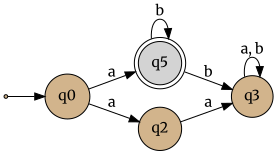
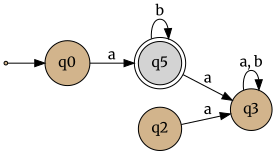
  digraph {
    fontname=Merriweather
    rankdir=LR
    node [fillcolor=tan fontname=Merriweather shape=circle style=filled]
    edge [fontname=Merriweather]
    inic [shape=point]
    q0
    n3 [fillcolor=lightgrey label=q5 shape=doublecircle]
    q2
    q3
    inic -> q0
    q0 -> n3 [label=a]
-   q0 -> q2 [label=a]
    n3 -> n3 [label=b]
-   n3 -> q3 [label=b]
+   n3 -> q3 [label=a]
    q2 -> q3 [label=a]
    q3 -> q3 [label="a, b"]
  }
